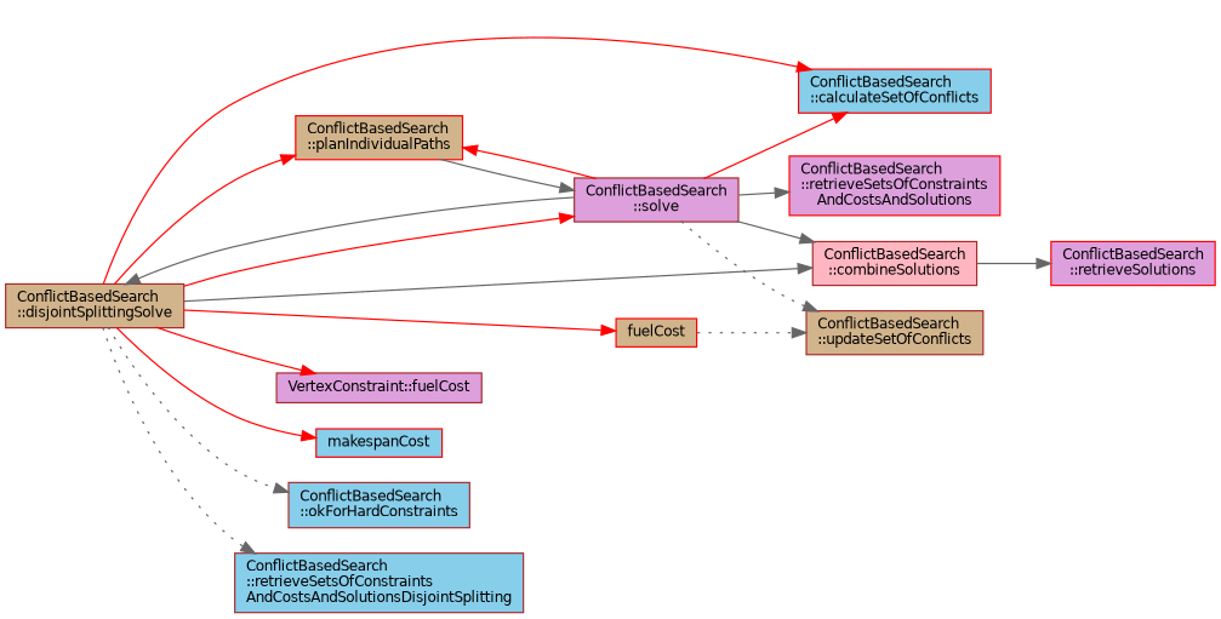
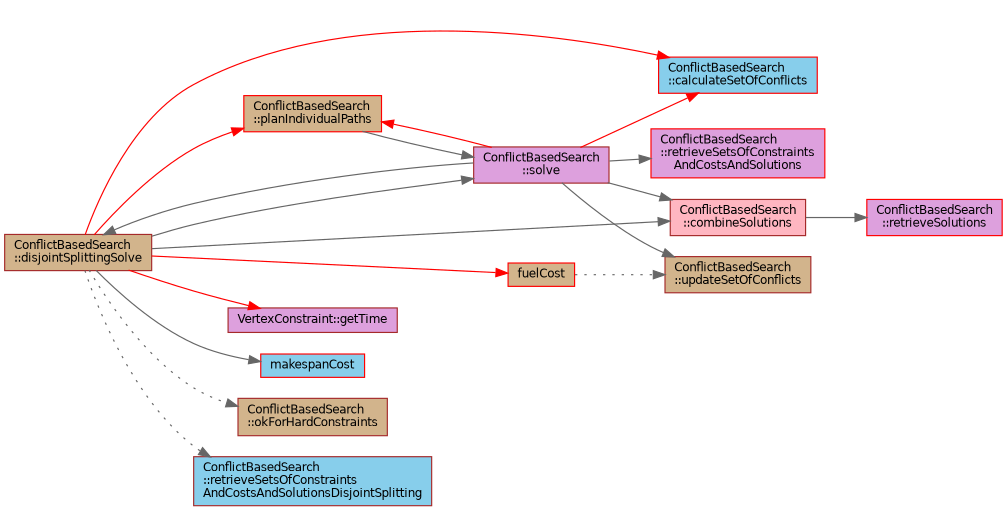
  digraph {
    rankdir=LR
    node [color=brown fillcolor=tan fontname=Helvetica fontsize=10 shape=record style=filled]
    edge [color=gray40 fontname=Helvetica fontsize=10 labelfontname=Helvetica labelfontsize=10 style=solid]
    n1 [fontcolor=black height=0.2 label="ConflictBasedSearch\l::disjointSplittingSolve" width=0.4]
    n2 [color=red fillcolor=skyblue height=0.2 label="ConflictBasedSearch\l::calculateSetOfConflicts" width=0.4]
    n3 [fillcolor=lightpink height=0.2 label="ConflictBasedSearch\l::combineSolutions" width=0.4]
    n4 [color=red height=0.2 label=fuelCost width=0.4]
-   n5 [fillcolor=plum height=0.2 label="VertexConstraint::fuelCost" width=0.4]
+   n5 [fillcolor=plum height=0.2 label="VertexConstraint::getTime" width=0.4]
    n6 [color=red fillcolor=skyblue height=0.2 label=makespanCost width=0.4]
-   n7 [fillcolor=skyblue height=0.2 label="ConflictBasedSearch\l::okForHardConstraints" width=0.4]
+   n7 [height=0.2 label="ConflictBasedSearch\l::okForHardConstraints" width=0.4]
    n8 [color=red height=0.2 label="ConflictBasedSearch\l::planIndividualPaths" width=0.4]
    n9 [fillcolor=plum height=0.2 label="ConflictBasedSearch\l::solve" width=0.4]
    n10 [fillcolor=skyblue height=0.2 label="ConflictBasedSearch\l::retrieveSetsOfConstraints\lAndCostsAndSolutionsDisjointSplitting" width=0.4]
    n11 [color=red fillcolor=plum height=0.2 label="ConflictBasedSearch\l::retrieveSolutions" width=0.4]
    n12 [height=0.2 label="ConflictBasedSearch\l::updateSetOfConflicts" width=0.4]
    n13 [color=red fillcolor=plum height=0.2 label="ConflictBasedSearch\l::retrieveSetsOfConstraints\lAndCostsAndSolutions" width=0.4]
    n1 -> n2 [color=red]
    n1 -> n3
    n1 -> n4 [color=red]
    n1 -> n5 [color=red]
-   n1 -> n6 [color=red]
+   n1 -> n6
    n1 -> n7 [style=dotted]
    n1 -> n8 [color=red]
-   n1 -> n9 [color=red]
+   n1 -> n9
    n1 -> n10 [style=dotted]
    n3 -> n11
    n4 -> n12 [style=dotted]
    n8 -> n9
    n9 -> n1
    n9 -> n2 [color=red]
    n9 -> n3
    n9 -> n8 [color=red]
-   n9 -> n12 [style=dotted]
+   n9 -> n12
    n9 -> n13
  }
